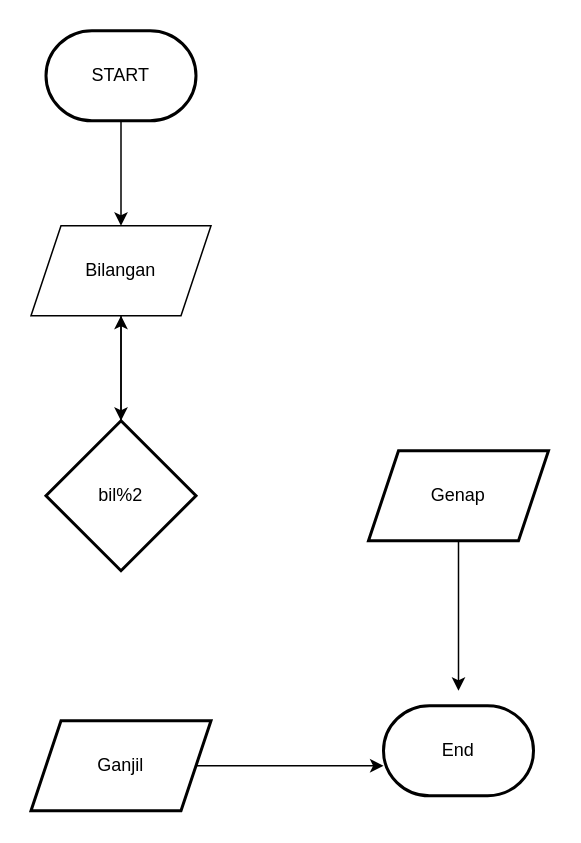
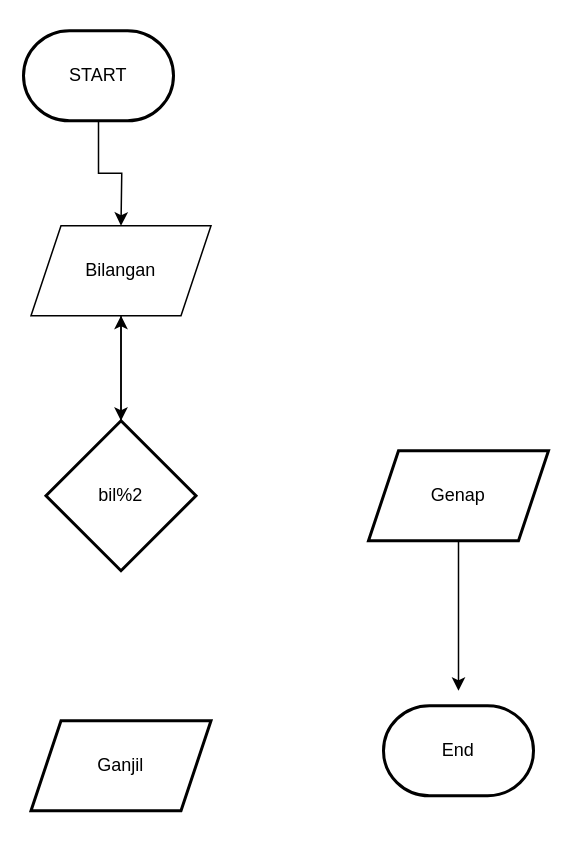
  <mxCell id="0" />
  <mxCell id="1" parent="0" />
  <mxCell id="2" style="edgeStyle=orthogonalEdgeStyle;rounded=0;orthogonalLoop=1;jettySize=auto;html=1;exitX=0.5;exitY=1;exitDx=0;exitDy=0;" edge="1" parent="1" source="3"><mxGeometry relative="1" as="geometry"><mxPoint x="80" y="280" as="targetPoint" /></mxGeometry></mxCell>
  <mxCell id="3" value="Bilangan" style="shape=parallelogram;perimeter=parallelogramPerimeter;whiteSpace=wrap;html=1;fixedSize=1;" vertex="1" parent="1"><mxGeometry x="20" y="150" width="120" height="60" as="geometry" /></mxCell>
  <mxCell id="4" style="edgeStyle=orthogonalEdgeStyle;rounded=0;orthogonalLoop=1;jettySize=auto;html=1;exitX=0.5;exitY=1;exitDx=0;exitDy=0;exitPerimeter=0;" edge="1" parent="1" source="5"><mxGeometry relative="1" as="geometry"><mxPoint x="80" y="150" as="targetPoint" /></mxGeometry></mxCell>
- <mxCell id="5" value="START" style="strokeWidth=2;html=1;shape=mxgraph.flowchart.terminator;whiteSpace=wrap;" vertex="1" parent="1"><mxGeometry x="30" y="20" width="100" height="60" as="geometry" /></mxCell>
+ <mxCell id="5" value="START" style="strokeWidth=2;html=1;shape=mxgraph.flowchart.terminator;whiteSpace=wrap;" vertex="1" parent="1"><mxGeometry x="15" y="20" width="100" height="60" as="geometry" /></mxCell>
  <mxCell id="6" value="" style="edgeStyle=orthogonalEdgeStyle;rounded=0;orthogonalLoop=1;jettySize=auto;html=1;" edge="1" parent="1" source="7" target="3"><mxGeometry relative="1" as="geometry" /></mxCell>
  <mxCell id="7" value="bil%2" style="strokeWidth=2;html=1;shape=mxgraph.flowchart.decision;whiteSpace=wrap;" vertex="1" parent="1"><mxGeometry x="30" y="280" width="100" height="100" as="geometry" /></mxCell>
- <mxCell id="8" style="edgeStyle=orthogonalEdgeStyle;rounded=0;orthogonalLoop=1;jettySize=auto;html=1;exitX=1;exitY=0.5;exitDx=0;exitDy=0;" edge="1" parent="1" source="9" target="12"><mxGeometry relative="1" as="geometry"><Array as="points"><mxPoint x="255" y="510" /><mxPoint x="255" y="510" /></Array></mxGeometry></mxCell>
  <mxCell id="9" value="Ganjil" style="shape=parallelogram;perimeter=parallelogramPerimeter;whiteSpace=wrap;html=1;fixedSize=1;strokeWidth=2;" vertex="1" parent="1"><mxGeometry x="20" y="480" width="120" height="60" as="geometry" /></mxCell>
  <mxCell id="10" style="edgeStyle=orthogonalEdgeStyle;rounded=0;orthogonalLoop=1;jettySize=auto;html=1;" edge="1" parent="1" source="11"><mxGeometry relative="1" as="geometry"><mxPoint x="305" y="460" as="targetPoint" /></mxGeometry></mxCell>
  <mxCell id="11" value="Genap" style="shape=parallelogram;perimeter=parallelogramPerimeter;whiteSpace=wrap;html=1;fixedSize=1;strokeWidth=2;" vertex="1" parent="1"><mxGeometry x="245" y="300" width="120" height="60" as="geometry" /></mxCell>
  <mxCell id="12" value="End" style="strokeWidth=2;html=1;shape=mxgraph.flowchart.terminator;whiteSpace=wrap;" vertex="1" parent="1"><mxGeometry x="255" y="470" width="100" height="60" as="geometry" /></mxCell>
